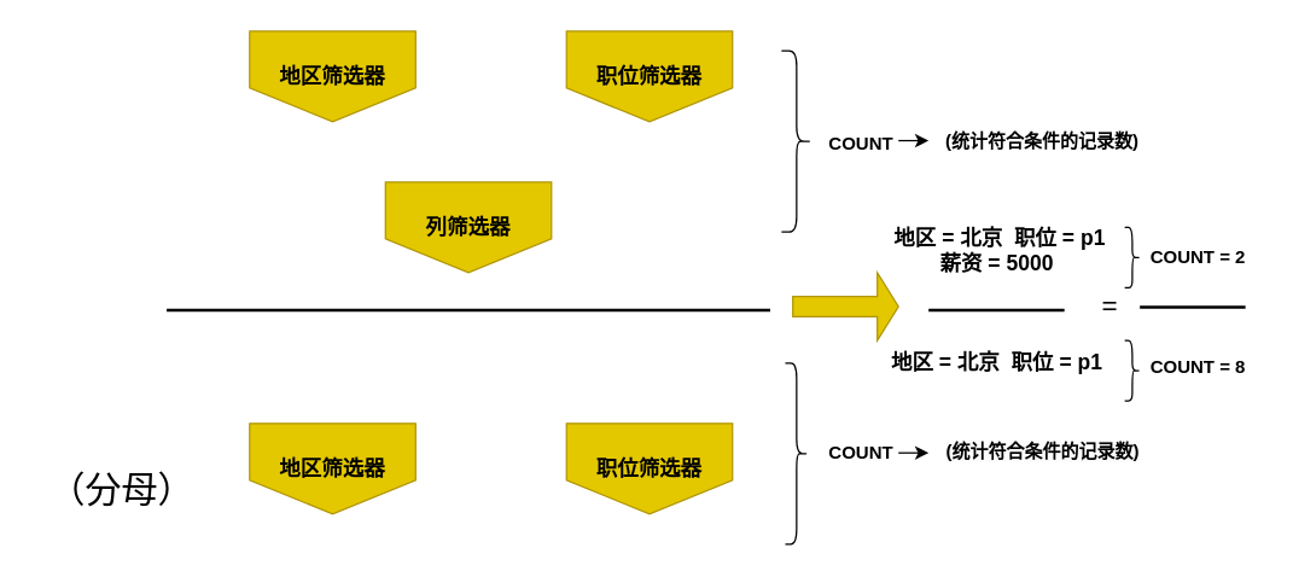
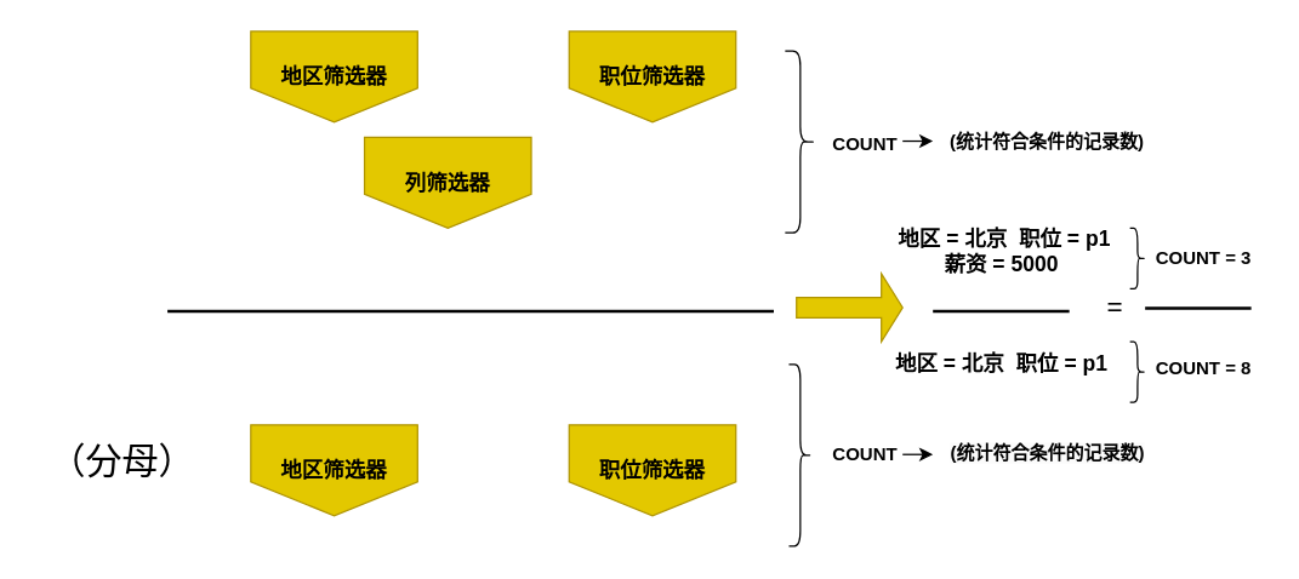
  <mxCell id="0" />
  <mxCell id="1" parent="0" />
  <mxCell id="2" value="&lt;font style=&quot;font-size: 14px;&quot;&gt;&lt;b&gt;地区筛选器&lt;/b&gt;&lt;/font&gt;" style="shape=offPageConnector;whiteSpace=wrap;html=1;fillColor=#e3c800;fontColor=#000000;strokeColor=#B09500;" vertex="1" parent="1"><mxGeometry x="165" y="20" width="110" height="60" as="geometry" /></mxCell>
  <mxCell id="3" value="" style="line;strokeWidth=2;html=1;" vertex="1" parent="1"><mxGeometry x="110" y="200" width="400" height="10" as="geometry" /></mxCell>
  <mxCell id="4" value="&lt;font style=&quot;font-size: 14px;&quot;&gt;&lt;b&gt;职位筛选器&lt;/b&gt;&lt;/font&gt;" style="shape=offPageConnector;whiteSpace=wrap;html=1;fillColor=#e3c800;fontColor=#000000;strokeColor=#B09500;" vertex="1" parent="1"><mxGeometry x="375" y="20" width="110" height="60" as="geometry" /></mxCell>
- <mxCell id="5" value="&lt;font style=&quot;font-size: 14px;&quot;&gt;&lt;b&gt;列筛选器&lt;/b&gt;&lt;/font&gt;" style="shape=offPageConnector;whiteSpace=wrap;html=1;fillColor=#e3c800;fontColor=#000000;strokeColor=#B09500;" vertex="1" parent="1"><mxGeometry x="255" y="120" width="110" height="60" as="geometry" /></mxCell>
+ <mxCell id="5" value="&lt;font style=&quot;font-size: 14px;&quot;&gt;&lt;b&gt;列筛选器&lt;/b&gt;&lt;/font&gt;" style="shape=offPageConnector;whiteSpace=wrap;html=1;fillColor=#e3c800;fontColor=#000000;strokeColor=#B09500;" vertex="1" parent="1"><mxGeometry x="240" y="90" width="110" height="60" as="geometry" /></mxCell>
  <mxCell id="6" value="&lt;font style=&quot;font-size: 14px;&quot;&gt;&lt;b&gt;地区筛选器&lt;/b&gt;&lt;/font&gt;" style="shape=offPageConnector;whiteSpace=wrap;html=1;fillColor=#e3c800;fontColor=#000000;strokeColor=#B09500;" vertex="1" parent="1"><mxGeometry x="165" y="280" width="110" height="60" as="geometry" /></mxCell>
  <mxCell id="7" value="&lt;font style=&quot;font-size: 14px;&quot;&gt;&lt;b&gt;职位筛选器&lt;/b&gt;&lt;/font&gt;" style="shape=offPageConnector;whiteSpace=wrap;html=1;fillColor=#e3c800;fontColor=#000000;strokeColor=#B09500;" vertex="1" parent="1"><mxGeometry x="375" y="280" width="110" height="60" as="geometry" /></mxCell>
- <mxCell id="8" value="&lt;font style=&quot;font-size: 24px;&quot;&gt;（分母）&lt;/font&gt;" style="text;html=1;align=center;verticalAlign=middle;resizable=0;points=[];autosize=1;strokeColor=none;fillColor=none;" vertex="1" parent="1"><mxGeometry x="20" y="305" width="120" height="40" as="geometry" /></mxCell>
+ <mxCell id="8" value="&lt;font style=&quot;font-size: 24px;&quot;&gt;（分母）&lt;/font&gt;" style="text;html=1;align=center;verticalAlign=middle;resizable=0;points=[];autosize=1;strokeColor=none;fillColor=none;" vertex="1" parent="1"><mxGeometry x="20" y="285" width="120" height="40" as="geometry" /></mxCell>
  <mxCell id="9" value="" style="shape=singleArrow;whiteSpace=wrap;html=1;fillColor=#e3c800;fontColor=#000000;strokeColor=#B09500;" vertex="1" parent="1"><mxGeometry x="525" y="180" width="70" height="45" as="geometry" /></mxCell>
  <mxCell id="10" value="&lt;font style=&quot;font-size: 14px;&quot;&gt;&lt;b&gt;&amp;nbsp;地区 = 北京&amp;nbsp; 职位 = p1&lt;br&gt;薪资 = 5000&lt;/b&gt;&lt;/font&gt;" style="text;html=1;align=center;verticalAlign=middle;resizable=0;points=[];autosize=1;strokeColor=none;fillColor=none;" vertex="1" parent="1"><mxGeometry x="575" y="140" width="170" height="50" as="geometry" /></mxCell>
  <mxCell id="11" value="&lt;font style=&quot;font-size: 14px;&quot;&gt;&lt;b&gt;地区 = 北京&amp;nbsp; 职位 = p1&lt;/b&gt;&lt;/font&gt;" style="text;html=1;align=center;verticalAlign=middle;resizable=0;points=[];autosize=1;strokeColor=none;fillColor=none;" vertex="1" parent="1"><mxGeometry x="580" y="225" width="160" height="30" as="geometry" /></mxCell>
  <mxCell id="12" value="" style="line;strokeWidth=2;html=1;" vertex="1" parent="1"><mxGeometry x="615" y="200" width="90" height="10" as="geometry" /></mxCell>
  <mxCell id="13" value="&lt;font style=&quot;font-size: 18px;&quot;&gt;=&lt;/font&gt;" style="text;html=1;align=center;verticalAlign=middle;resizable=0;points=[];autosize=1;strokeColor=none;fillColor=none;" vertex="1" parent="1"><mxGeometry x="720" y="183" width="30" height="40" as="geometry" /></mxCell>
  <mxCell id="14" value="" style="line;strokeWidth=2;html=1;" vertex="1" parent="1"><mxGeometry x="755" y="198" width="70" height="10" as="geometry" /></mxCell>
  <mxCell id="15" value="" style="shape=curlyBracket;whiteSpace=wrap;html=1;rounded=1;flipH=1;labelPosition=right;verticalLabelPosition=middle;align=left;verticalAlign=middle;" vertex="1" parent="1"><mxGeometry x="517.5" y="33" width="20" height="120" as="geometry" /></mxCell>
  <mxCell id="16" value="&lt;b&gt;COUNT&lt;/b&gt;" style="text;html=1;align=center;verticalAlign=middle;resizable=0;points=[];autosize=1;strokeColor=none;fillColor=none;" vertex="1" parent="1"><mxGeometry x="535" y="80" width="70" height="30" as="geometry" /></mxCell>
  <mxCell id="17" value="" style="shape=curlyBracket;whiteSpace=wrap;html=1;rounded=1;flipH=1;labelPosition=right;verticalLabelPosition=middle;align=left;verticalAlign=middle;" vertex="1" parent="1"><mxGeometry x="520" y="240" width="15" height="120" as="geometry" /></mxCell>
  <mxCell id="18" value="&lt;b&gt;COUNT&lt;/b&gt;" style="text;html=1;align=center;verticalAlign=middle;resizable=0;points=[];autosize=1;strokeColor=none;fillColor=none;" vertex="1" parent="1"><mxGeometry x="535" y="285" width="70" height="30" as="geometry" /></mxCell>
- <mxCell id="19" value="&lt;b&gt;&amp;nbsp; &amp;nbsp; &amp;nbsp; &amp;nbsp; &amp;nbsp; &amp;nbsp; &amp;nbsp; COUNT = 2&lt;/b&gt;" style="text;html=1;align=center;verticalAlign=middle;resizable=0;points=[];autosize=1;strokeColor=none;fillColor=none;" vertex="1" parent="1"><mxGeometry x="705" y="155" width="130" height="30" as="geometry" /></mxCell>
+ <mxCell id="19" value="&lt;b&gt;&amp;nbsp; &amp;nbsp; &amp;nbsp; &amp;nbsp; &amp;nbsp; &amp;nbsp; &amp;nbsp; COUNT = 3&lt;/b&gt;" style="text;html=1;align=center;verticalAlign=middle;resizable=0;points=[];autosize=1;strokeColor=none;fillColor=none;" vertex="1" parent="1"><mxGeometry x="705" y="155" width="130" height="30" as="geometry" /></mxCell>
  <mxCell id="20" value="" style="shape=curlyBracket;whiteSpace=wrap;html=1;rounded=1;flipH=1;labelPosition=right;verticalLabelPosition=middle;align=left;verticalAlign=middle;" vertex="1" parent="1"><mxGeometry x="745" y="150" width="10" height="40" as="geometry" /></mxCell>
  <mxCell id="21" value="" style="shape=curlyBracket;whiteSpace=wrap;html=1;rounded=1;flipH=1;labelPosition=right;verticalLabelPosition=middle;align=left;verticalAlign=middle;" vertex="1" parent="1"><mxGeometry x="745" y="225" width="10" height="40" as="geometry" /></mxCell>
  <mxCell id="22" value="&lt;b&gt;&amp;nbsp; &amp;nbsp; &amp;nbsp;COUNT = 8&lt;/b&gt;" style="text;html=1;align=center;verticalAlign=middle;resizable=0;points=[];autosize=1;strokeColor=none;fillColor=none;" vertex="1" parent="1"><mxGeometry x="735" y="228" width="100" height="30" as="geometry" /></mxCell>
  <mxCell id="23" value="&lt;font style=&quot;font-size: 12px;&quot;&gt;&lt;b style=&quot;&quot;&gt;(统计符合条件的记录数)&lt;/b&gt;&lt;/font&gt;" style="text;html=1;align=center;verticalAlign=middle;resizable=0;points=[];autosize=1;strokeColor=none;fillColor=none;" vertex="1" parent="1"><mxGeometry x="615" y="78" width="150" height="30" as="geometry" /></mxCell>
  <mxCell id="24" value="&lt;b style=&quot;border-color: var(--border-color); color: rgb(0, 0, 0); font-family: Helvetica; font-style: normal; font-variant-ligatures: normal; font-variant-caps: normal; letter-spacing: normal; orphans: 2; text-align: center; text-indent: 0px; text-transform: none; widows: 2; word-spacing: 0px; -webkit-text-stroke-width: 0px; background-color: rgb(251, 251, 251); text-decoration-thickness: initial; text-decoration-style: initial; text-decoration-color: initial;&quot;&gt;&lt;font style=&quot;font-size: 12px;&quot;&gt;(统计符合条件的记录数)&lt;/font&gt;&lt;/b&gt;" style="text;whiteSpace=wrap;html=1;" vertex="1" parent="1"><mxGeometry x="625" y="285" width="170" height="40" as="geometry" /></mxCell>
  <mxCell id="25" value="" style="edgeStyle=none;orthogonalLoop=1;jettySize=auto;html=1;rounded=0;" edge="1" parent="1"><mxGeometry width="100" relative="1" as="geometry"><mxPoint x="595" y="92.5" as="sourcePoint" /><mxPoint x="615" y="92.5" as="targetPoint" /><Array as="points" /></mxGeometry></mxCell>
  <mxCell id="26" value="" style="edgeStyle=none;orthogonalLoop=1;jettySize=auto;html=1;rounded=0;" edge="1" parent="1"><mxGeometry width="100" relative="1" as="geometry"><mxPoint x="595" y="299.5" as="sourcePoint" /><mxPoint x="615" y="299.5" as="targetPoint" /><Array as="points" /></mxGeometry></mxCell>
